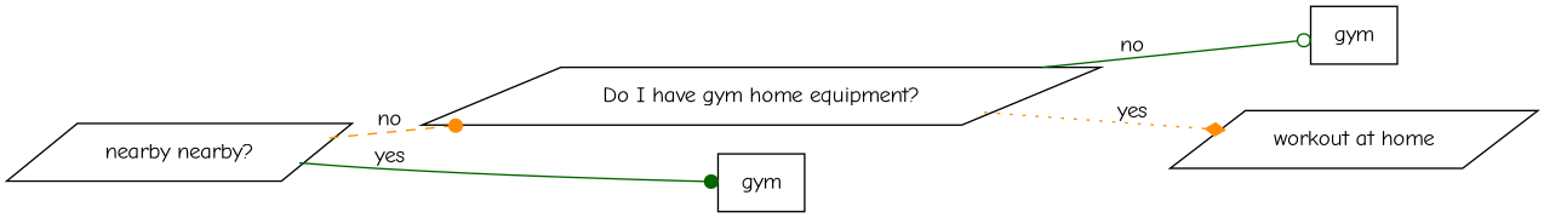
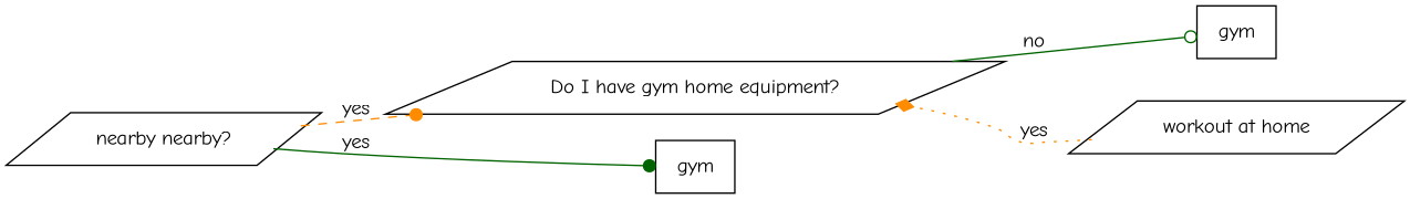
  digraph {
    fontname="Comic Neue"
    rankdir=LR
    node [fontname="Comic Neue" shape=parallelogram]
    edge [arrowhead=dot color=darkgreen fontname="Comic Neue" style=solid]
    n1 [label=gym shape=box]
    n2 [label="Do I have gym home equipment?"]
    n3 [label="workout at home"]
    n4 [label="nearby nearby?"]
    n5 [label=gym shape=box]
    n2 -> n1 [arrowhead=odot label=no]
-   n2 -> n3 [arrowhead=diamond color=darkorange label=yes style=dotted]
-   n4 -> n2 [color=darkorange label=no style=dashed]
+   n3 -> n2 [arrowhead=diamond color=darkorange label=yes style=dotted]
+   n4 -> n2 [color=darkorange label=yes style=dashed]
    n4 -> n5 [label=yes]
  }
